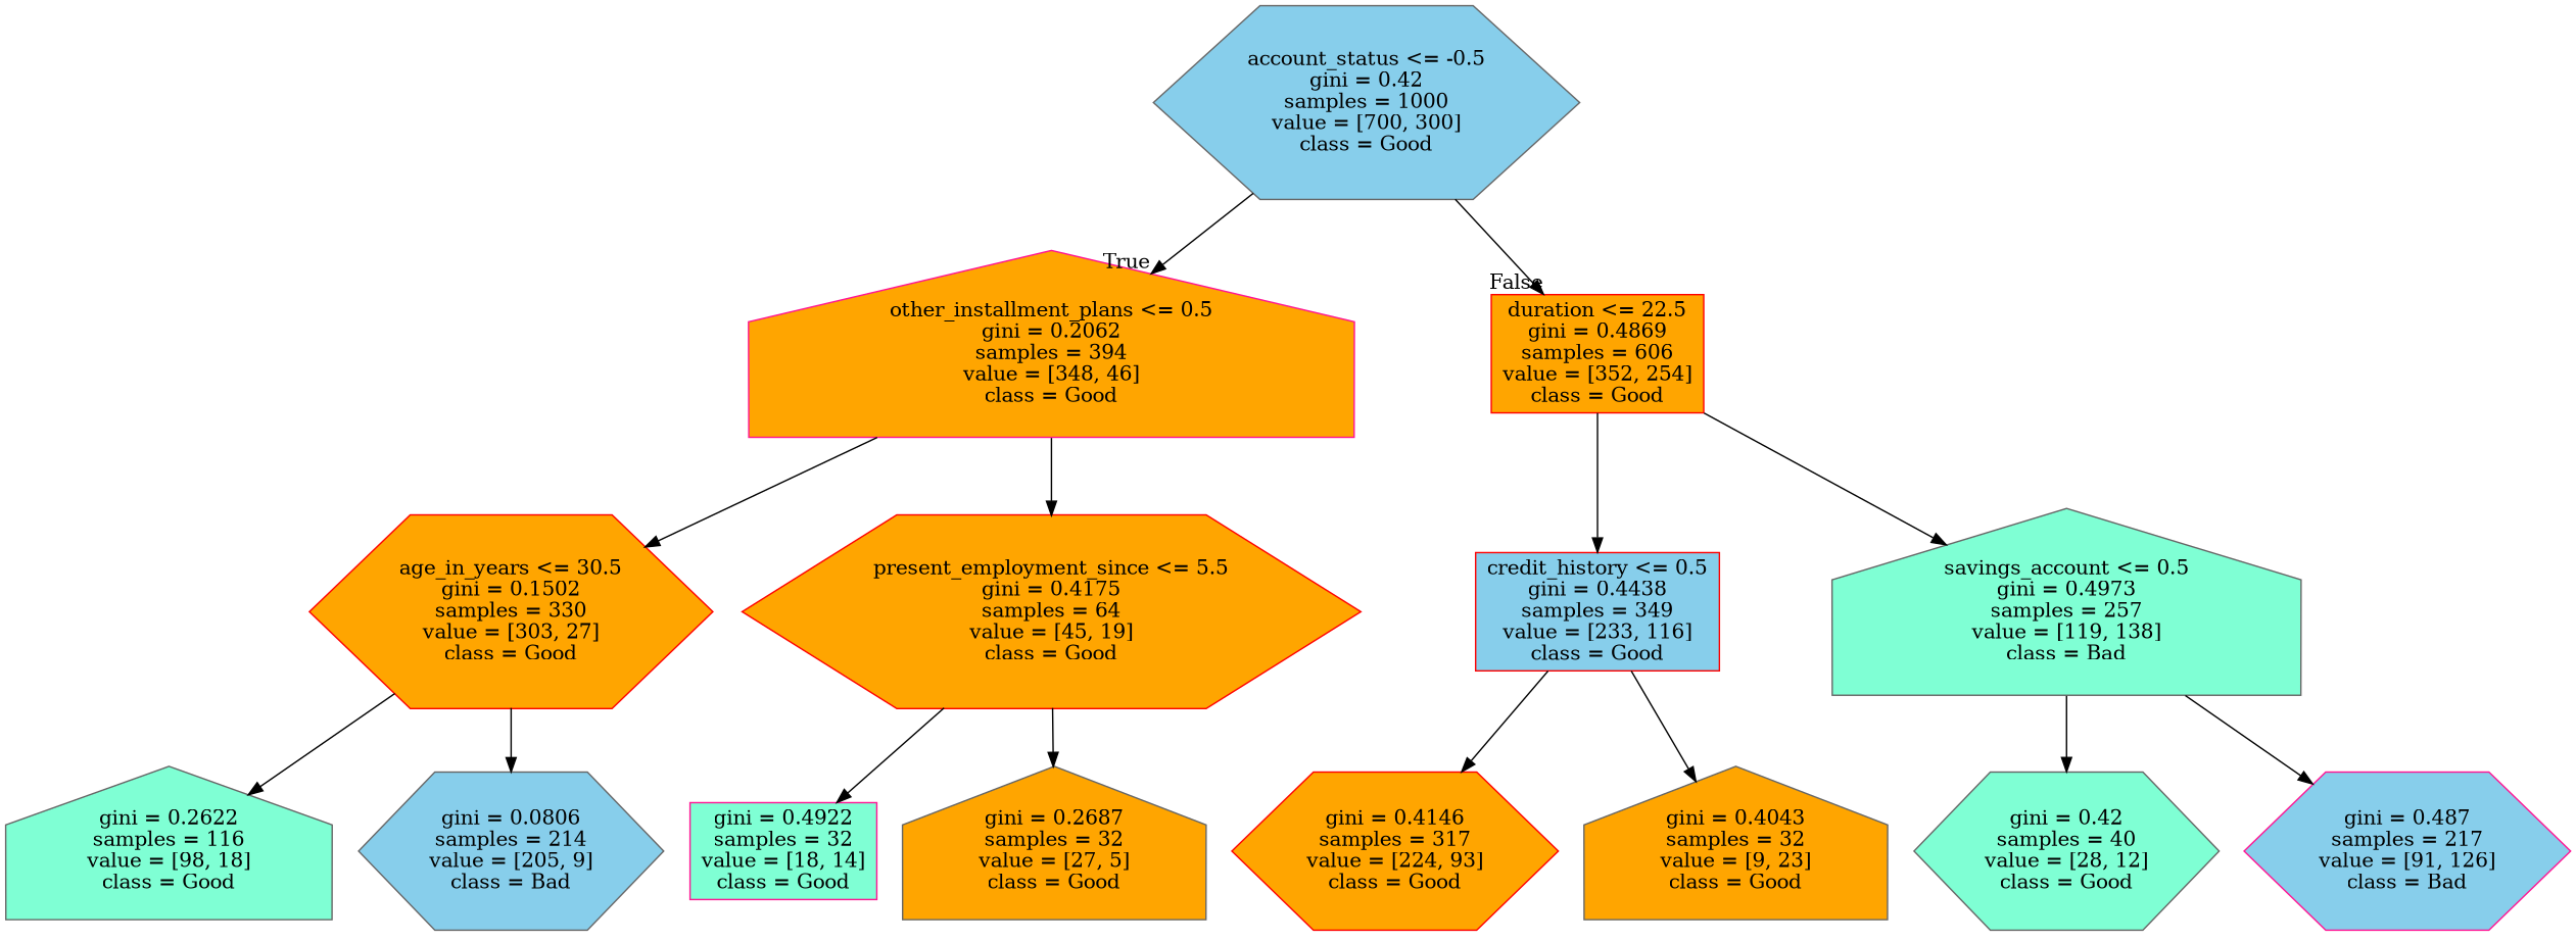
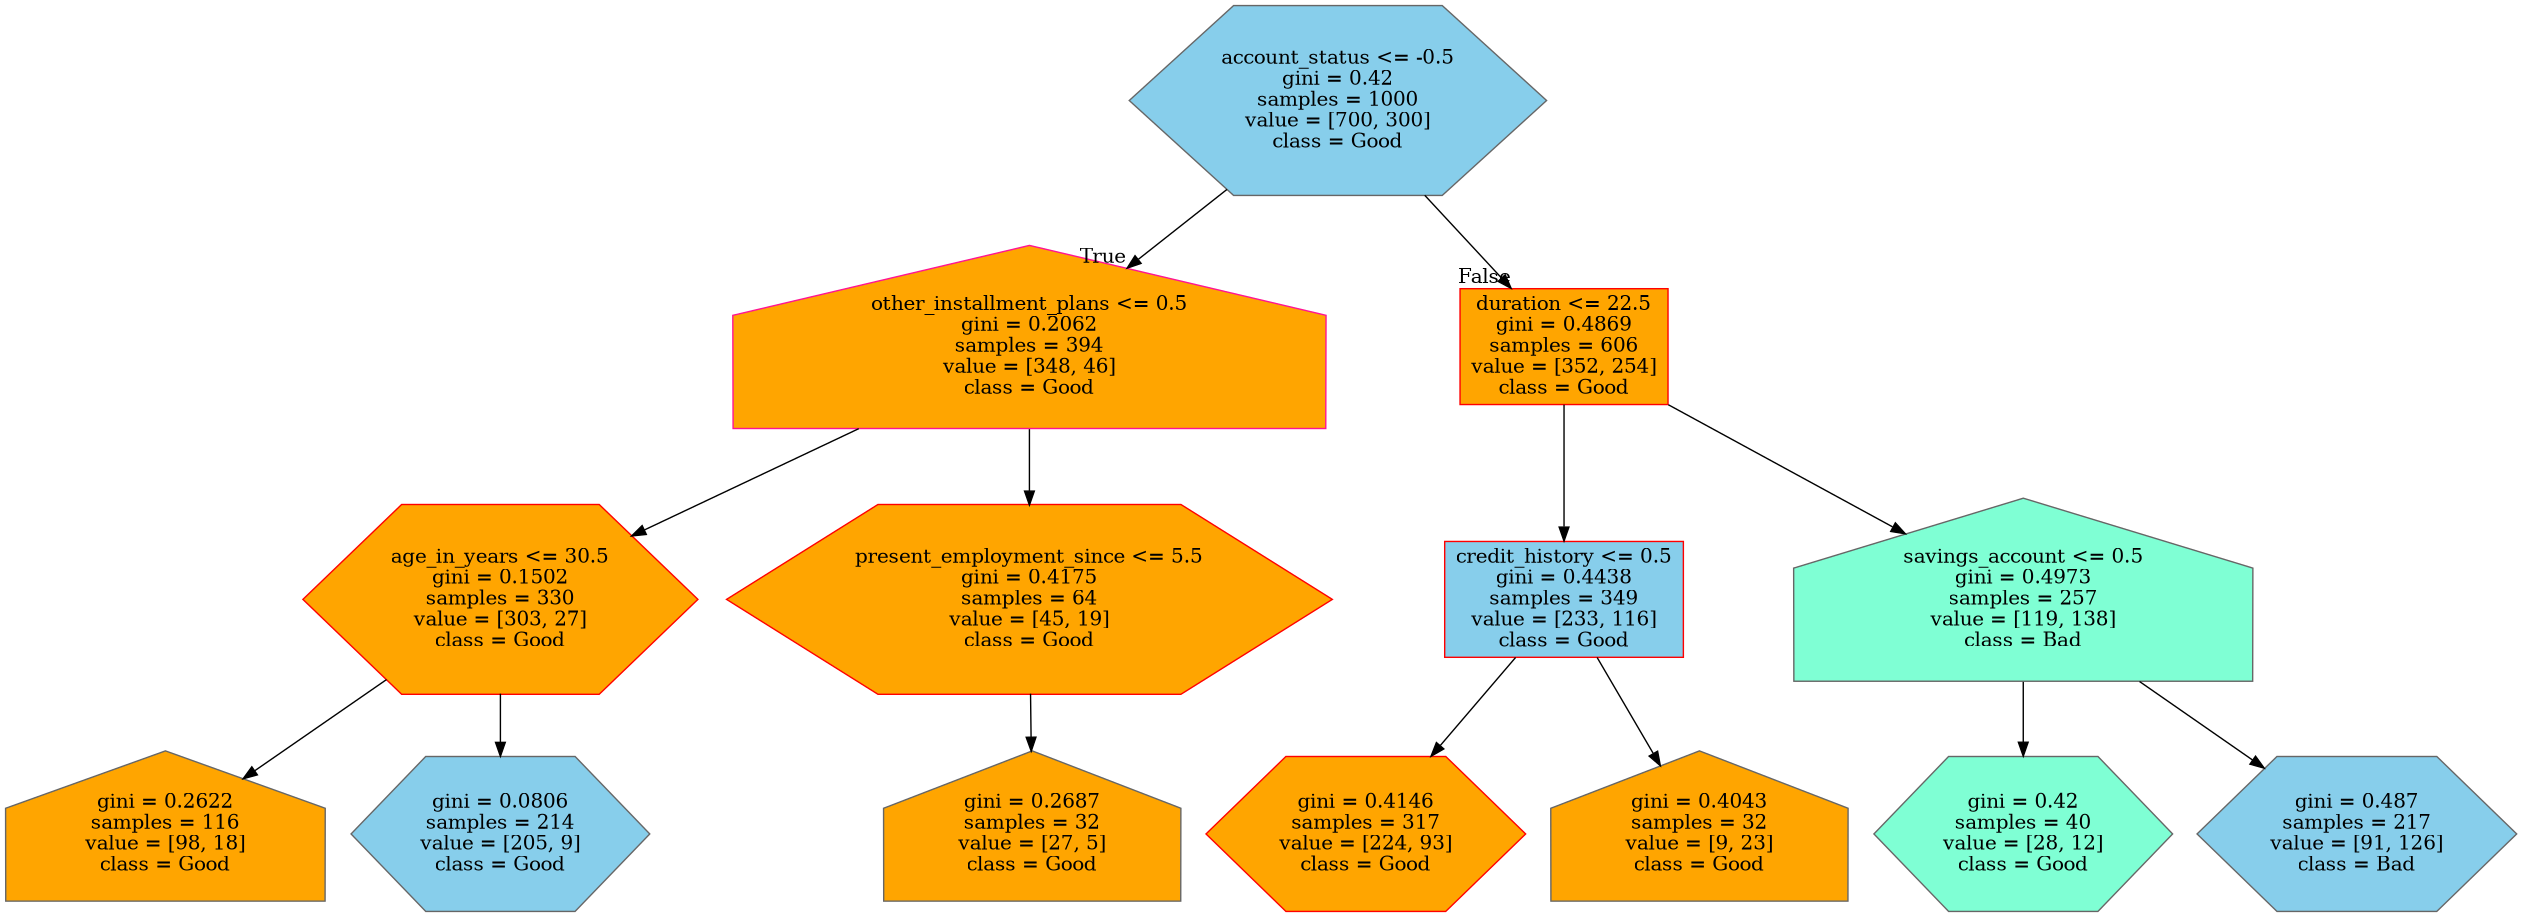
  digraph {
    node [color=gray40 fillcolor=orange shape=hexagon style=filled]
    n1 [fillcolor=skyblue label="account_status <= -0.5\ngini = 0.42\nsamples = 1000\nvalue = [700, 300]\nclass = Good"]
    n2 [color=deeppink label="other_installment_plans <= 0.5\ngini = 0.2062\nsamples = 394\nvalue = [348, 46]\nclass = Good" shape=house]
    n3 [color=red label="duration <= 22.5\ngini = 0.4869\nsamples = 606\nvalue = [352, 254]\nclass = Good" shape=box]
    n4 [color=red label="age_in_years <= 30.5\ngini = 0.1502\nsamples = 330\nvalue = [303, 27]\nclass = Good"]
    n5 [color=red label="present_employment_since <= 5.5\ngini = 0.4175\nsamples = 64\nvalue = [45, 19]\nclass = Good"]
    n6 [color=red fillcolor=skyblue label="credit_history <= 0.5\ngini = 0.4438\nsamples = 349\nvalue = [233, 116]\nclass = Good" shape=box]
    n7 [fillcolor=aquamarine label="savings_account <= 0.5\ngini = 0.4973\nsamples = 257\nvalue = [119, 138]\nclass = Bad" shape=house]
-   n8 [fillcolor=aquamarine label="gini = 0.2622\nsamples = 116\nvalue = [98, 18]\nclass = Good" shape=house]
-   n9 [fillcolor=skyblue label="gini = 0.0806\nsamples = 214\nvalue = [205, 9]\nclass = Bad"]
-   n10 [color=deeppink fillcolor=aquamarine label="gini = 0.4922\nsamples = 32\nvalue = [18, 14]\nclass = Good" shape=box]
+   n8 [label="gini = 0.2622\nsamples = 116\nvalue = [98, 18]\nclass = Good" shape=house]
+   n9 [fillcolor=skyblue label="gini = 0.0806\nsamples = 214\nvalue = [205, 9]\nclass = Good"]
    n11 [label="gini = 0.2687\nsamples = 32\nvalue = [27, 5]\nclass = Good" shape=house]
    n12 [color=red label="gini = 0.4146\nsamples = 317\nvalue = [224, 93]\nclass = Good"]
    n13 [label="gini = 0.4043\nsamples = 32\nvalue = [9, 23]\nclass = Good" shape=house]
    n14 [fillcolor=aquamarine label="gini = 0.42\nsamples = 40\nvalue = [28, 12]\nclass = Good"]
-   n15 [color=deeppink fillcolor=skyblue label="gini = 0.487\nsamples = 217\nvalue = [91, 126]\nclass = Bad"]
+   n15 [fillcolor=skyblue label="gini = 0.487\nsamples = 217\nvalue = [91, 126]\nclass = Bad"]
    n1 -> n2 [headlabel=True labelangle=45 labeldistance=2.5]
    n1 -> n3 [headlabel=False labelangle=-45 labeldistance=2.5]
    n2 -> n4
    n2 -> n5
    n3 -> n6
    n3 -> n7
    n4 -> n8
    n4 -> n9
-   n5 -> n10
    n5 -> n11
    n6 -> n12
    n6 -> n13
    n7 -> n14
    n7 -> n15
  }
